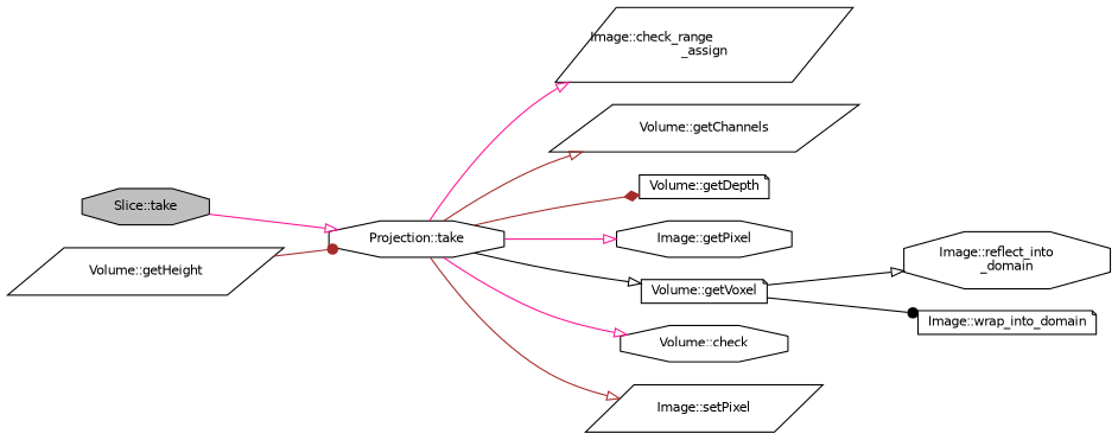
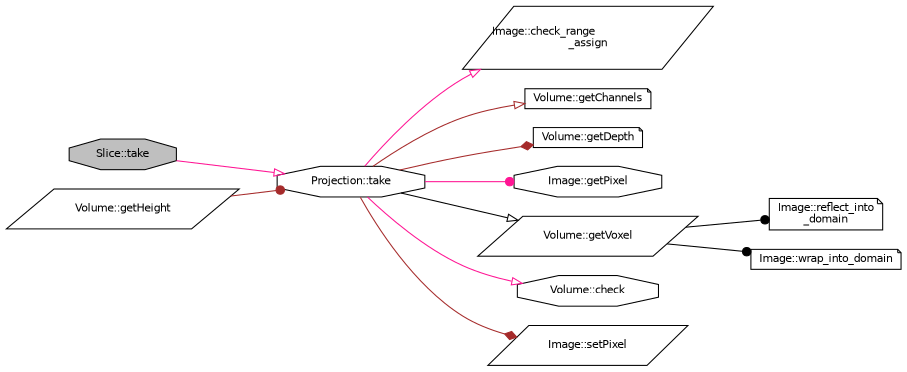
  digraph {
    fontname="DejaVu Sans"
    rankdir=LR
    node [color=black fillcolor=white fontname="DejaVu Sans" fontsize=10 shape=octagon style=filled]
    edge [arrowhead=onormal color=deeppink fontname="DejaVu Sans" fontsize=10 labelfontname=Helvetica labelfontsize=10 style=solid]
    n1 [fillcolor=grey75 fontcolor=black height=0.2 label="Slice::take" width=0.4]
    n2 [height=0.2 label="Projection::take" width=0.4]
    n3 [height=0.2 label="Image::check_range\l_assign" shape=parallelogram width=0.4]
-   n4 [height=0.2 label="Volume::getChannels" shape=parallelogram width=0.4]
+   n4 [height=0.2 label="Volume::getChannels" shape=note width=0.4]
    n5 [height=0.2 label="Volume::getDepth" shape=note width=0.4]
    n6 [height=0.2 label="Image::getPixel" width=0.4]
-   n7 [height=0.2 label="Volume::getVoxel" shape=note width=0.4]
+   n7 [height=0.2 label="Volume::getVoxel" shape=parallelogram width=0.4]
    n8 [height=0.2 label="Volume::check" width=0.4]
    n9 [height=0.2 label="Image::setPixel" shape=parallelogram width=0.4]
    n10 [height=0.2 label="Volume::getHeight" shape=parallelogram width=0.4]
-   n11 [height=0.2 label="Image::reflect_into\l_domain" width=0.4]
+   n11 [height=0.2 label="Image::reflect_into\l_domain" shape=note width=0.4]
    n12 [height=0.2 label="Image::wrap_into_domain" shape=note width=0.4]
    n1 -> n2
    n2 -> n3
    n2 -> n4 [color=brown]
    n2 -> n5 [arrowhead=diamond color=brown]
-   n2 -> n6
+   n2 -> n6 [arrowhead=dot]
    n2 -> n7 [color=black]
    n2 -> n8
-   n2 -> n9 [color=brown]
-   n7 -> n11 [color=black]
+   n2 -> n9 [arrowhead=diamond color=brown]
+   n7 -> n11 [arrowhead=dot color=black]
    n7 -> n12 [arrowhead=dot color=black]
    n10 -> n2 [arrowhead=dot color=brown]
  }
